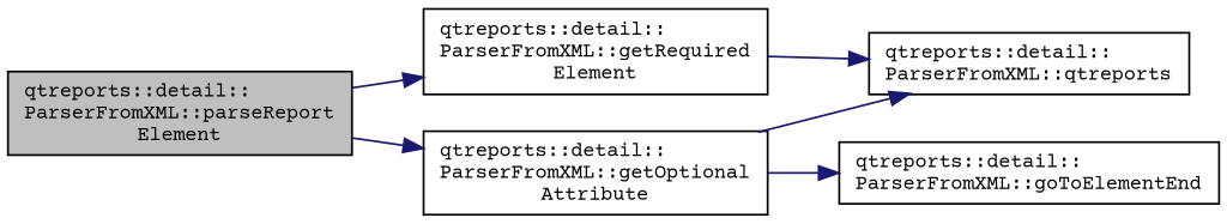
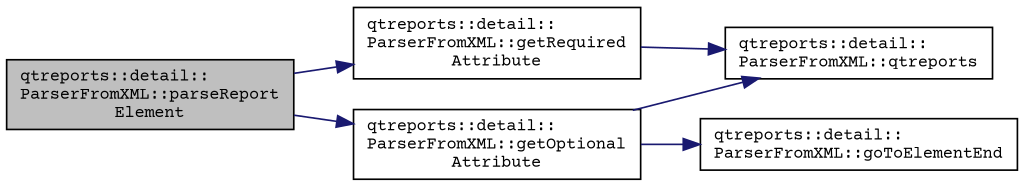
  digraph {
    fontname="Courier Prime"
    rankdir=LR
    node [color=black fontname="Courier Prime" fontsize=10 shape=record]
    edge [color=midnightblue fontname="Courier Prime" fontsize=10 labelfontname=Helvetica labelfontsize=10 style=solid]
    n1 [fillcolor=grey75 fontcolor=black height=0.2 label="qtreports::detail::\lParserFromXML::parseReport\lElement" style=filled width=0.4]
-   n2 [height=0.2 label="qtreports::detail::\lParserFromXML::getRequired\lElement" width=0.4]
+   n2 [height=0.2 label="qtreports::detail::\lParserFromXML::getRequired\lAttribute" width=0.4]
    n3 [height=0.2 label="qtreports::detail::\lParserFromXML::getOptional\lAttribute" width=0.4]
    n4 [height=0.2 label="qtreports::detail::\lParserFromXML::qtreports" width=0.4]
    n5 [height=0.2 label="qtreports::detail::\lParserFromXML::goToElementEnd" width=0.4]
    n1 -> n2
    n1 -> n3
    n2 -> n4
    n3 -> n4
    n3 -> n5
  }
